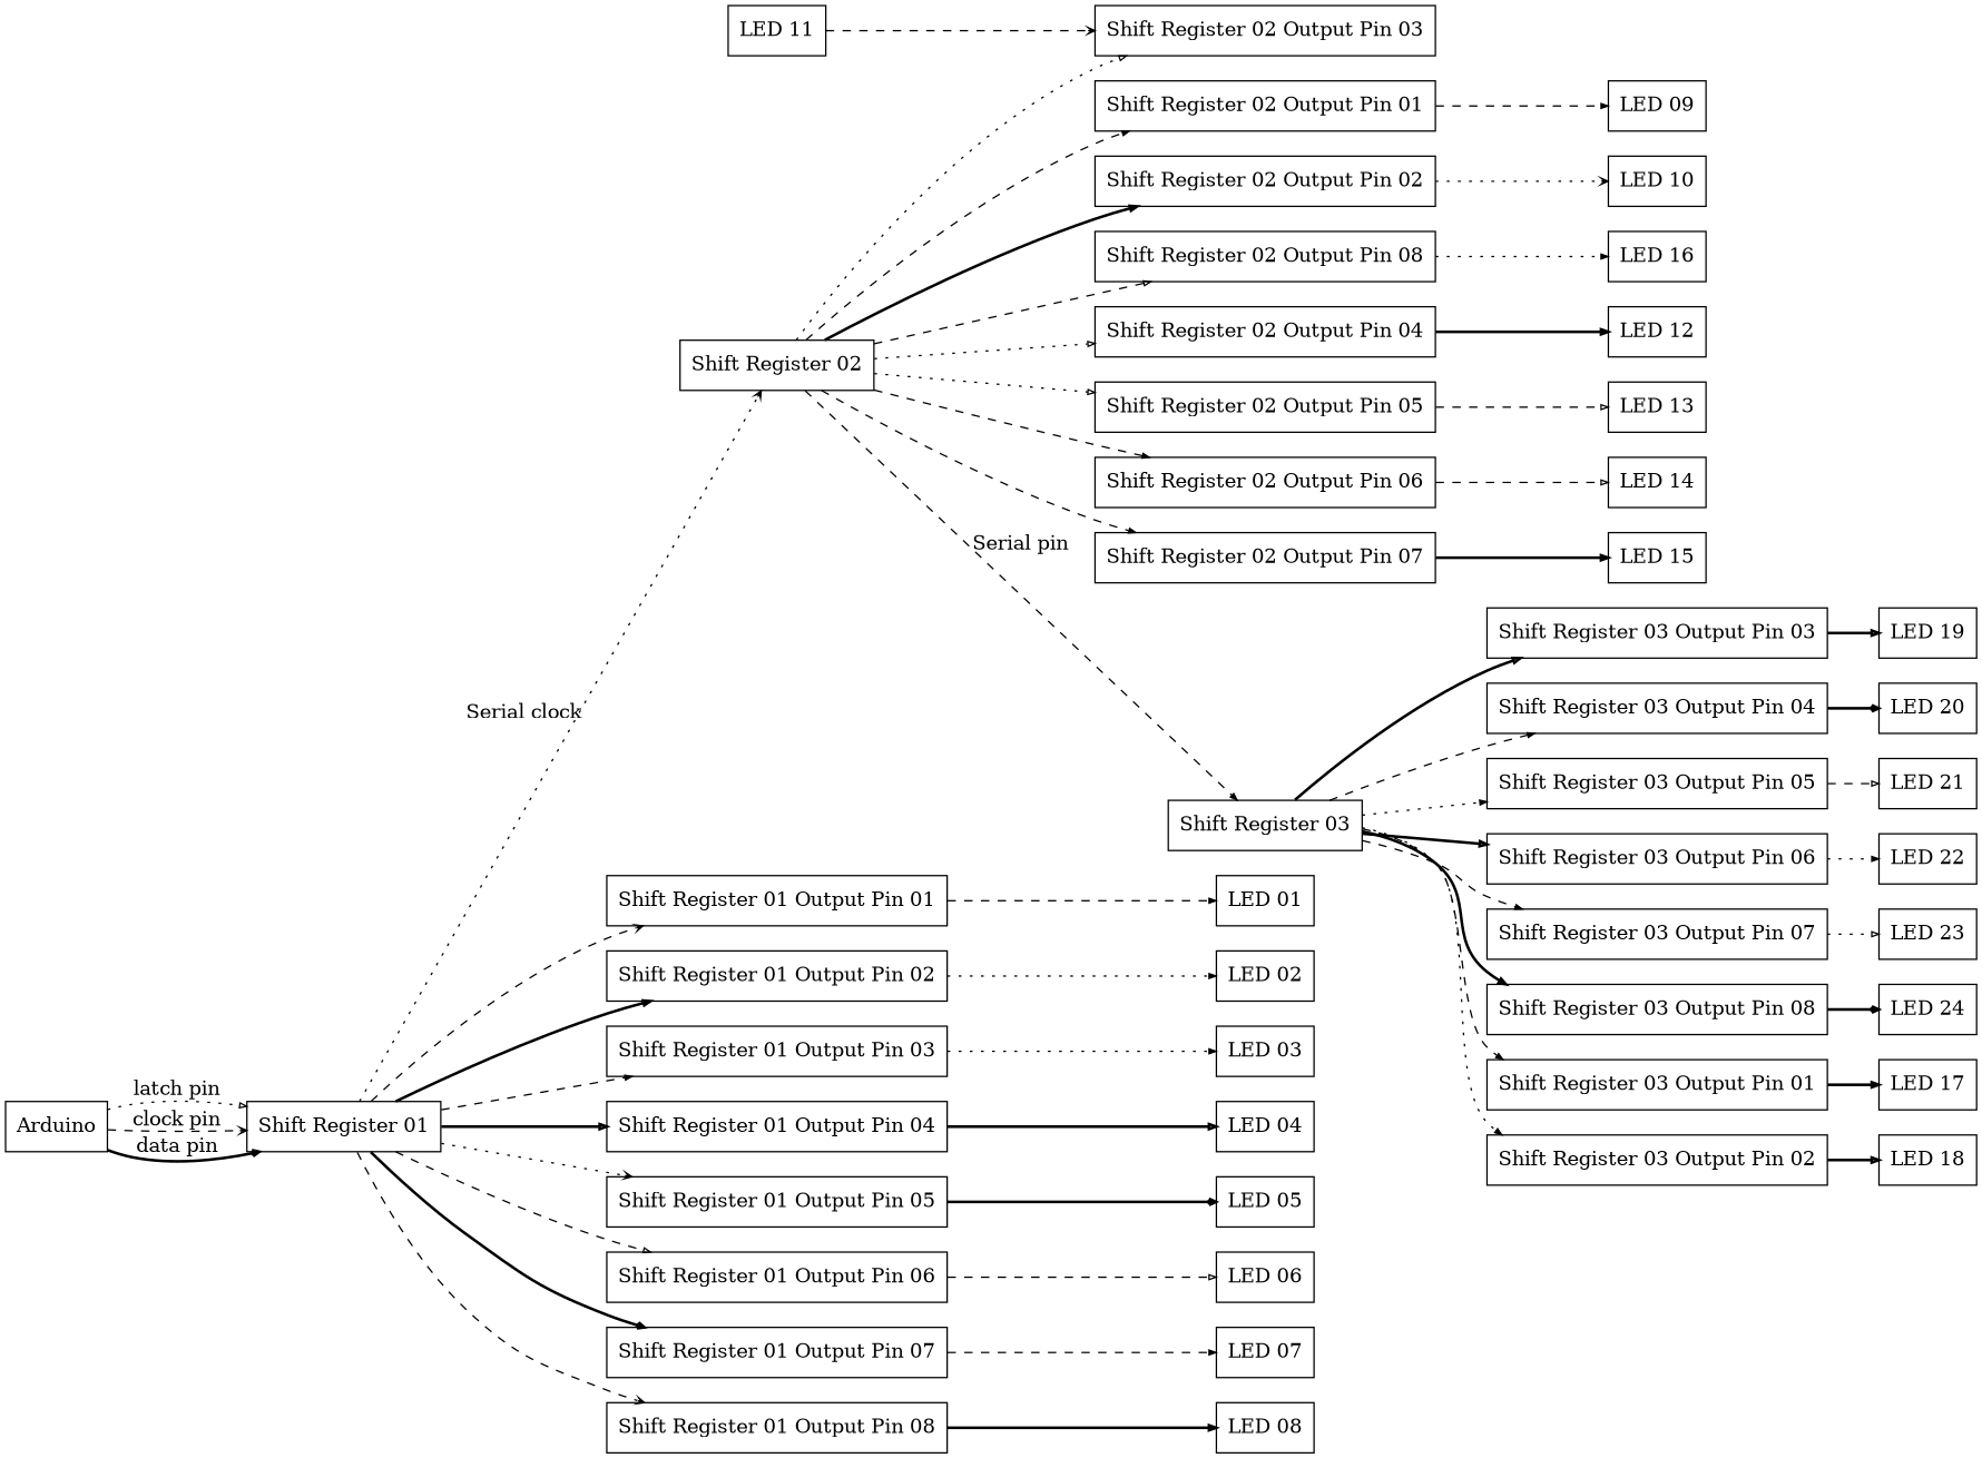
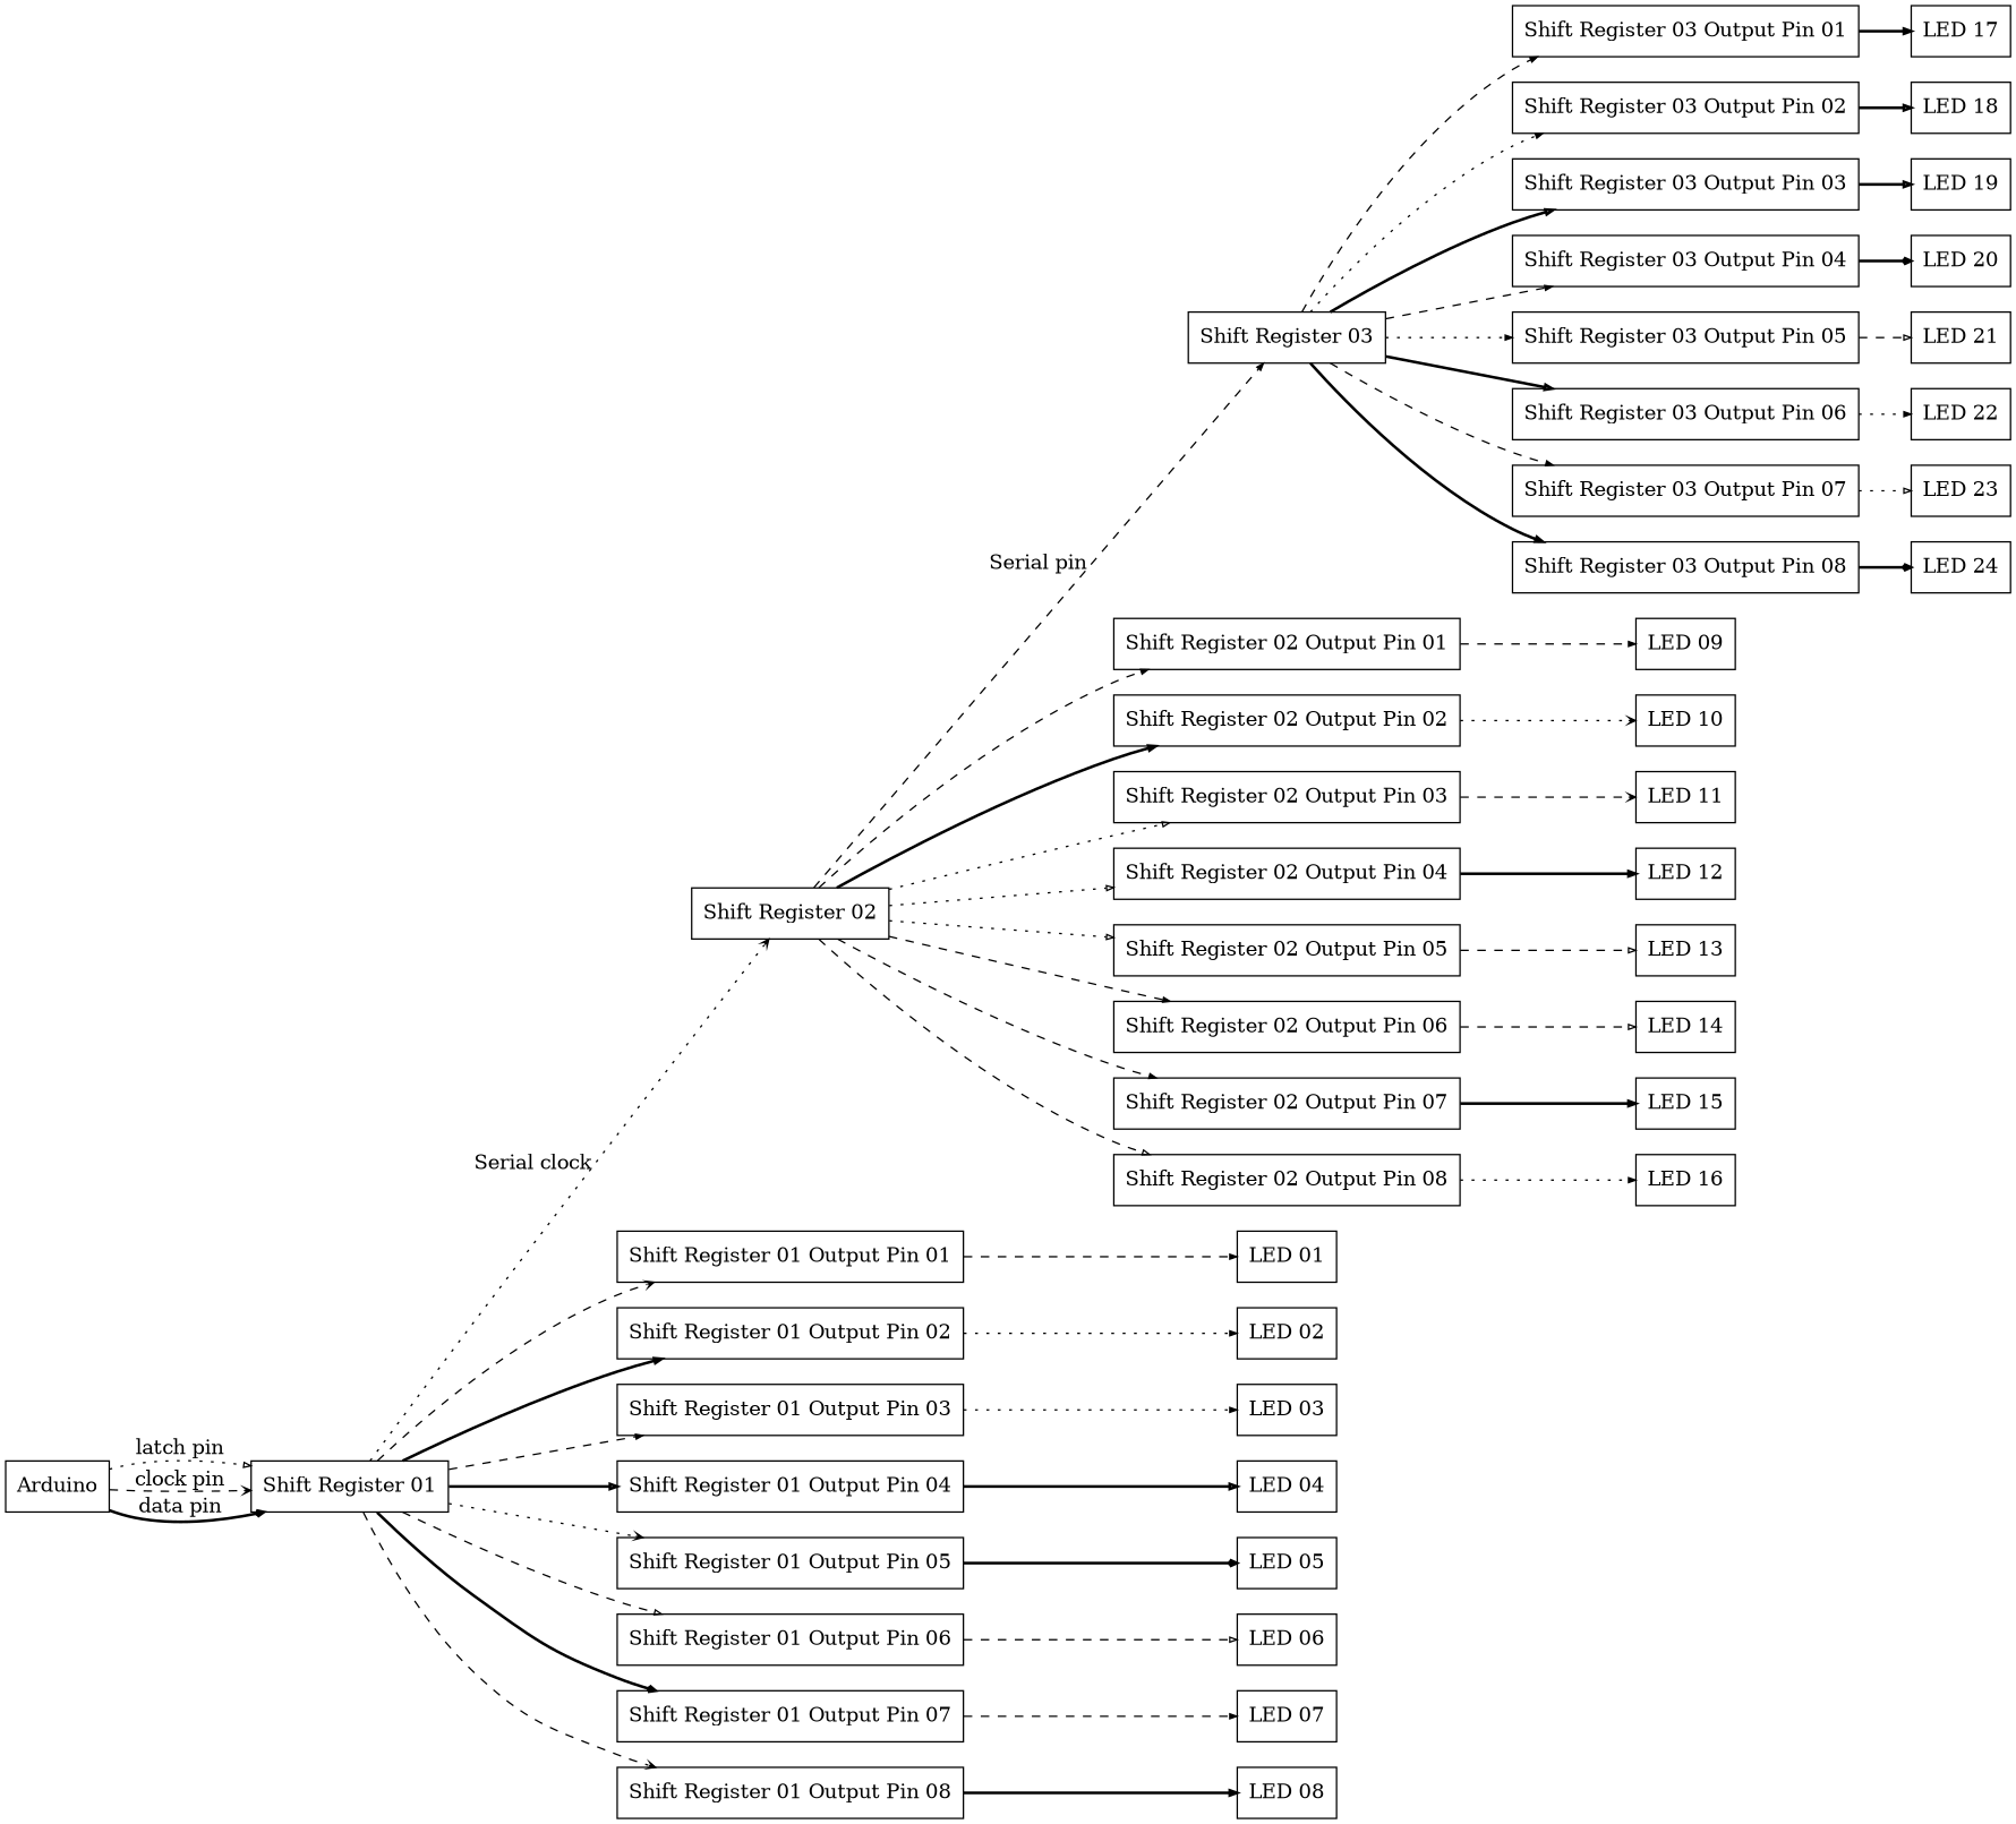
  digraph {
    rankdir=LR
    node [shape=box]
    edge [arrowhead=normal arrowsize=.5 color=black style=dashed]
    Arduino
    "Shift Register 01"
    "Shift Register 02"
    "Shift Register 01 Output Pin 01"
    "Shift Register 01 Output Pin 02"
    "Shift Register 01 Output Pin 03"
    "Shift Register 01 Output Pin 04"
    "Shift Register 01 Output Pin 05"
    "Shift Register 01 Output Pin 06"
    "Shift Register 01 Output Pin 07"
    "Shift Register 01 Output Pin 08"
    "Shift Register 03"
    "Shift Register 02 Output Pin 01"
    "Shift Register 02 Output Pin 02"
    "Shift Register 02 Output Pin 03"
    "Shift Register 02 Output Pin 04"
    "Shift Register 02 Output Pin 05"
    "Shift Register 02 Output Pin 06"
    "Shift Register 02 Output Pin 07"
    "Shift Register 02 Output Pin 08"
    "LED 01"
    "LED 02"
    "LED 03"
    "LED 04"
    "LED 05"
    "LED 06"
    "LED 07"
    "LED 08"
    "Shift Register 03 Output Pin 01"
    "Shift Register 03 Output Pin 02"
    "Shift Register 03 Output Pin 03"
    "Shift Register 03 Output Pin 04"
    "Shift Register 03 Output Pin 05"
    "Shift Register 03 Output Pin 06"
    "Shift Register 03 Output Pin 07"
    "Shift Register 03 Output Pin 08"
    "LED 09"
    "LED 10"
    "LED 11"
    "LED 12"
    "LED 13"
    "LED 14"
    "LED 15"
    "LED 16"
    "LED 17"
    "LED 18"
    "LED 19"
    "LED 20"
    "LED 21"
    "LED 22"
    "LED 23"
    "LED 24"
    Arduino -> "Shift Register 01" [arrowhead=onormal label="latch pin" style=dotted]
    Arduino -> "Shift Register 01" [arrowhead=vee label="clock pin"]
    Arduino -> "Shift Register 01" [arrowhead=vee label="data pin" style=bold]
    "Shift Register 01" -> "Shift Register 02" [arrowhead=vee label="Serial clock" style=dotted]
    "Shift Register 01" -> "Shift Register 01 Output Pin 01" [arrowhead=vee]
    "Shift Register 01" -> "Shift Register 01 Output Pin 02" [style=bold]
    "Shift Register 01" -> "Shift Register 01 Output Pin 03"
    "Shift Register 01" -> "Shift Register 01 Output Pin 04" [arrowhead=onormal style=bold]
    "Shift Register 01" -> "Shift Register 01 Output Pin 05" [arrowhead=vee style=dotted]
    "Shift Register 01" -> "Shift Register 01 Output Pin 06" [arrowhead=onormal]
    "Shift Register 01" -> "Shift Register 01 Output Pin 07" [arrowhead=vee style=bold]
    "Shift Register 01" -> "Shift Register 01 Output Pin 08" [arrowhead=vee]
    "Shift Register 02" -> "Shift Register 03" [label="Serial pin"]
    "Shift Register 02" -> "Shift Register 02 Output Pin 01"
    "Shift Register 02" -> "Shift Register 02 Output Pin 02" [style=bold]
    "Shift Register 02" -> "Shift Register 02 Output Pin 03" [arrowhead=onormal style=dotted]
    "Shift Register 02" -> "Shift Register 02 Output Pin 04" [arrowhead=onormal style=dotted]
    "Shift Register 02" -> "Shift Register 02 Output Pin 05" [arrowhead=onormal style=dotted]
    "Shift Register 02" -> "Shift Register 02 Output Pin 06"
    "Shift Register 02" -> "Shift Register 02 Output Pin 07"
    "Shift Register 02" -> "Shift Register 02 Output Pin 08" [arrowhead=onormal]
    "Shift Register 01 Output Pin 01" -> "LED 01"
    "Shift Register 01 Output Pin 02" -> "LED 02" [style=dotted]
    "Shift Register 01 Output Pin 03" -> "LED 03" [style=dotted]
    "Shift Register 01 Output Pin 04" -> "LED 04" [arrowhead=onormal style=bold]
    "Shift Register 01 Output Pin 05" -> "LED 05" [arrowhead=vee style=bold]
    "Shift Register 01 Output Pin 06" -> "LED 06" [arrowhead=onormal]
    "Shift Register 01 Output Pin 07" -> "LED 07"
    "Shift Register 01 Output Pin 08" -> "LED 08" [style=bold]
    "Shift Register 03" -> "Shift Register 03 Output Pin 01"
    "Shift Register 03" -> "Shift Register 03 Output Pin 02" [style=dotted]
    "Shift Register 03" -> "Shift Register 03 Output Pin 03" [arrowhead=onormal style=bold]
    "Shift Register 03" -> "Shift Register 03 Output Pin 04"
    "Shift Register 03" -> "Shift Register 03 Output Pin 05" [style=dotted]
    "Shift Register 03" -> "Shift Register 03 Output Pin 06" [arrowhead=onormal style=bold]
    "Shift Register 03" -> "Shift Register 03 Output Pin 07"
    "Shift Register 03" -> "Shift Register 03 Output Pin 08" [style=bold]
    "Shift Register 02 Output Pin 01" -> "LED 09"
    "Shift Register 02 Output Pin 02" -> "LED 10" [arrowhead=vee style=dotted]
-   "LED 11" -> "Shift Register 02 Output Pin 03" [arrowhead=vee]
+   "Shift Register 02 Output Pin 03" -> "LED 11" [arrowhead=vee]
    "Shift Register 02 Output Pin 04" -> "LED 12" [style=bold]
    "Shift Register 02 Output Pin 05" -> "LED 13" [arrowhead=onormal]
    "Shift Register 02 Output Pin 06" -> "LED 14" [arrowhead=onormal]
    "Shift Register 02 Output Pin 07" -> "LED 15" [style=bold]
    "Shift Register 02 Output Pin 08" -> "LED 16" [style=dotted]
    "Shift Register 03 Output Pin 01" -> "LED 17" [style=bold]
    "Shift Register 03 Output Pin 02" -> "LED 18" [arrowhead=onormal style=bold]
    "Shift Register 03 Output Pin 03" -> "LED 19" [arrowhead=onormal style=bold]
    "Shift Register 03 Output Pin 04" -> "LED 20" [arrowhead=vee style=bold]
    "Shift Register 03 Output Pin 05" -> "LED 21" [arrowhead=onormal]
    "Shift Register 03 Output Pin 06" -> "LED 22" [style=dotted]
    "Shift Register 03 Output Pin 07" -> "LED 23" [arrowhead=onormal style=dotted]
    "Shift Register 03 Output Pin 08" -> "LED 24" [arrowhead=vee style=bold]
  }
